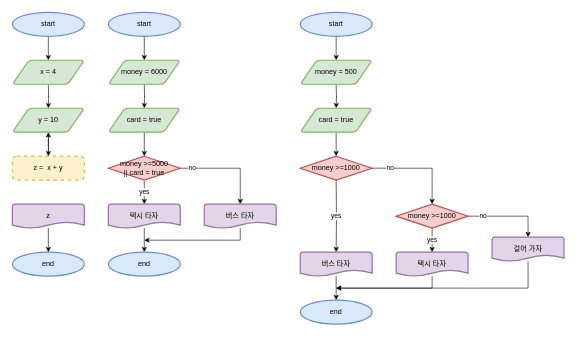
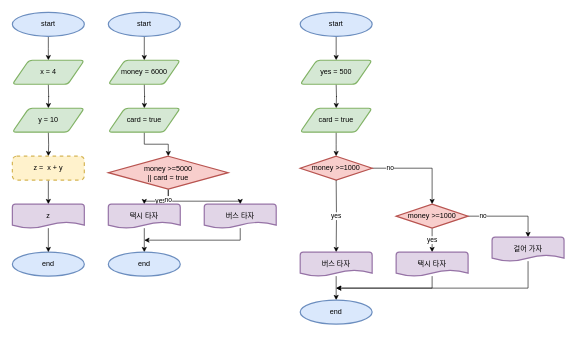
  <mxCell id="0" />
  <mxCell id="1" parent="0" />
  <mxCell id="2" value="" style="edgeStyle=orthogonalEdgeStyle;rounded=0;orthogonalLoop=1;jettySize=auto;html=1;" edge="1" parent="1" source="3"><mxGeometry relative="1" as="geometry"><mxPoint x="80" y="100" as="targetPoint" /></mxGeometry></mxCell>
  <mxCell id="3" value="start" style="strokeWidth=2;html=1;shape=mxgraph.flowchart.start_1;whiteSpace=wrap;fillColor=#dae8fc;strokeColor=#6c8ebf;" vertex="1" parent="1"><mxGeometry x="20" y="20" width="120" height="40" as="geometry" /></mxCell>
  <mxCell id="4" value="end" style="strokeWidth=2;html=1;shape=mxgraph.flowchart.start_1;whiteSpace=wrap;fillColor=#dae8fc;strokeColor=#6c8ebf;" vertex="1" parent="1"><mxGeometry x="20" y="420" width="120" height="40" as="geometry" /></mxCell>
  <mxCell id="5" value="" style="edgeStyle=orthogonalEdgeStyle;rounded=0;orthogonalLoop=1;jettySize=auto;html=1;" edge="1" parent="1"><mxGeometry relative="1" as="geometry"><mxPoint x="80" y="140" as="sourcePoint" /><mxPoint x="80" y="180" as="targetPoint" /></mxGeometry></mxCell>
  <mxCell id="6" value="" style="edgeStyle=orthogonalEdgeStyle;rounded=0;orthogonalLoop=1;jettySize=auto;html=1;" edge="1" parent="1" target="8"><mxGeometry relative="1" as="geometry"><mxPoint x="80" y="220" as="sourcePoint" /></mxGeometry></mxCell>
- <mxCell id="7" value="" style="edgeStyle=orthogonalEdgeStyle;rounded=0;orthogonalLoop=1;jettySize=auto;html=1;" edge="1" parent="1" source="8" target="12"><mxGeometry relative="1" as="geometry" /></mxCell>
+ <mxCell id="7" value="" style="edgeStyle=orthogonalEdgeStyle;rounded=0;orthogonalLoop=1;jettySize=auto;html=1;" edge="1" parent="1" source="8" target="10"><mxGeometry relative="1" as="geometry" /></mxCell>
  <mxCell id="8" value="z =&amp;nbsp; x + y" style="rounded=1;whiteSpace=wrap;html=1;absoluteArcSize=1;arcSize=14;strokeWidth=2;fillColor=#fff2cc;strokeColor=#d6b656;dashed=1;" vertex="1" parent="1"><mxGeometry x="20" y="260" width="120" height="40" as="geometry" /></mxCell>
  <mxCell id="9" value="" style="edgeStyle=orthogonalEdgeStyle;rounded=0;orthogonalLoop=1;jettySize=auto;html=1;" edge="1" parent="1" source="10" target="4"><mxGeometry relative="1" as="geometry" /></mxCell>
  <mxCell id="10" value="z" style="strokeWidth=2;html=1;shape=mxgraph.flowchart.document2;whiteSpace=wrap;size=0.25;fillColor=#e1d5e7;strokeColor=#9673a6;" vertex="1" parent="1"><mxGeometry x="20" y="340" width="120" height="40" as="geometry" /></mxCell>
  <mxCell id="11" value="x = 4" style="shape=parallelogram;html=1;strokeWidth=2;perimeter=parallelogramPerimeter;whiteSpace=wrap;rounded=1;arcSize=12;size=0.23;fillColor=#d5e8d4;strokeColor=#82b366;" vertex="1" parent="1"><mxGeometry x="20" y="100" width="120" height="40" as="geometry" /></mxCell>
  <mxCell id="12" value="y = 10" style="shape=parallelogram;html=1;strokeWidth=2;perimeter=parallelogramPerimeter;whiteSpace=wrap;rounded=1;arcSize=12;size=0.23;fillColor=#d5e8d4;strokeColor=#82b366;" vertex="1" parent="1"><mxGeometry x="20" y="180" width="120" height="40" as="geometry" /></mxCell>
  <mxCell id="13" value="" style="edgeStyle=orthogonalEdgeStyle;rounded=0;orthogonalLoop=1;jettySize=auto;html=1;" edge="1" parent="1" source="14" target="16"><mxGeometry relative="1" as="geometry" /></mxCell>
  <mxCell id="14" value="start" style="strokeWidth=2;html=1;shape=mxgraph.flowchart.start_1;whiteSpace=wrap;fillColor=#dae8fc;strokeColor=#6c8ebf;" vertex="1" parent="1"><mxGeometry x="180" y="20" width="120" height="40" as="geometry" /></mxCell>
  <mxCell id="15" value="" style="edgeStyle=orthogonalEdgeStyle;rounded=0;orthogonalLoop=1;jettySize=auto;html=1;" edge="1" parent="1"><mxGeometry relative="1" as="geometry"><mxPoint x="240" y="140" as="sourcePoint" /><mxPoint x="240" y="180" as="targetPoint" /></mxGeometry></mxCell>
  <mxCell id="16" value="money = 6000" style="shape=parallelogram;html=1;strokeWidth=2;perimeter=parallelogramPerimeter;whiteSpace=wrap;rounded=1;arcSize=12;size=0.23;fillColor=#d5e8d4;strokeColor=#82b366;" vertex="1" parent="1"><mxGeometry x="180" y="100" width="120" height="40" as="geometry" /></mxCell>
  <mxCell id="17" value="" style="edgeStyle=orthogonalEdgeStyle;rounded=0;orthogonalLoop=1;jettySize=auto;html=1;" edge="1" parent="1" source="18" target="21"><mxGeometry relative="1" as="geometry" /></mxCell>
  <mxCell id="18" value="card = true" style="shape=parallelogram;html=1;strokeWidth=2;perimeter=parallelogramPerimeter;whiteSpace=wrap;rounded=1;arcSize=12;size=0.23;fillColor=#d5e8d4;strokeColor=#82b366;" vertex="1" parent="1"><mxGeometry x="180" y="180" width="120" height="40" as="geometry" /></mxCell>
  <mxCell id="19" value="yes" style="edgeStyle=orthogonalEdgeStyle;rounded=0;orthogonalLoop=1;jettySize=auto;html=1;" edge="1" parent="1" source="21" target="23"><mxGeometry relative="1" as="geometry" /></mxCell>
  <mxCell id="20" value="no" style="edgeStyle=orthogonalEdgeStyle;rounded=0;orthogonalLoop=1;jettySize=auto;html=1;entryX=0.5;entryY=0;entryDx=0;entryDy=0;entryPerimeter=0;" edge="1" parent="1" source="21" target="26"><mxGeometry x="-0.75" relative="1" as="geometry"><mxPoint as="offset" /></mxGeometry></mxCell>
- <mxCell id="21" value="money &amp;gt;=5000 &lt;br&gt;|| card = true" style="strokeWidth=2;html=1;shape=mxgraph.flowchart.decision;whiteSpace=wrap;fillColor=#f8cecc;strokeColor=#b85450;" vertex="1" parent="1"><mxGeometry x="180" y="260" width="120" height="40" as="geometry" /></mxCell>
+ <mxCell id="21" value="money &amp;gt;=5000 &lt;br&gt;|| card = true" style="strokeWidth=2;html=1;shape=mxgraph.flowchart.decision;whiteSpace=wrap;fillColor=#f8cecc;strokeColor=#b85450;" vertex="1" parent="1"><mxGeometry x="180" y="260" width="200" height="55" as="geometry" /></mxCell>
  <mxCell id="22" value="" style="edgeStyle=orthogonalEdgeStyle;rounded=0;orthogonalLoop=1;jettySize=auto;html=1;" edge="1" parent="1" source="23" target="24"><mxGeometry relative="1" as="geometry" /></mxCell>
  <mxCell id="23" value="택시 타자" style="strokeWidth=2;html=1;shape=mxgraph.flowchart.document2;whiteSpace=wrap;size=0.25;fillColor=#e1d5e7;strokeColor=#9673a6;" vertex="1" parent="1"><mxGeometry x="180" y="340" width="120" height="40" as="geometry" /></mxCell>
  <mxCell id="24" value="end" style="strokeWidth=2;html=1;shape=mxgraph.flowchart.start_1;whiteSpace=wrap;fillColor=#dae8fc;strokeColor=#6c8ebf;" vertex="1" parent="1"><mxGeometry x="180" y="420" width="120" height="40" as="geometry" /></mxCell>
  <mxCell id="25" style="edgeStyle=orthogonalEdgeStyle;rounded=0;orthogonalLoop=1;jettySize=auto;html=1;" edge="1" parent="1" source="26"><mxGeometry relative="1" as="geometry"><mxPoint x="240" y="400" as="targetPoint" /><Array as="points"><mxPoint x="400" y="400" /></Array></mxGeometry></mxCell>
  <mxCell id="26" value="버스 타자" style="strokeWidth=2;html=1;shape=mxgraph.flowchart.document2;whiteSpace=wrap;size=0.25;fillColor=#e1d5e7;strokeColor=#9673a6;" vertex="1" parent="1"><mxGeometry x="340" y="340" width="120" height="40" as="geometry" /></mxCell>
  <mxCell id="27" value="" style="edgeStyle=orthogonalEdgeStyle;rounded=0;orthogonalLoop=1;jettySize=auto;html=1;" edge="1" parent="1" source="28" target="30"><mxGeometry relative="1" as="geometry" /></mxCell>
  <mxCell id="28" value="start" style="strokeWidth=2;html=1;shape=mxgraph.flowchart.start_1;whiteSpace=wrap;fillColor=#dae8fc;strokeColor=#6c8ebf;" vertex="1" parent="1"><mxGeometry x="500" y="20" width="120" height="40" as="geometry" /></mxCell>
  <mxCell id="29" value="" style="edgeStyle=orthogonalEdgeStyle;rounded=0;orthogonalLoop=1;jettySize=auto;html=1;" edge="1" parent="1"><mxGeometry relative="1" as="geometry"><mxPoint x="560" y="140" as="sourcePoint" /><mxPoint x="560" y="180" as="targetPoint" /></mxGeometry></mxCell>
- <mxCell id="30" value="money = 500" style="shape=parallelogram;html=1;strokeWidth=2;perimeter=parallelogramPerimeter;whiteSpace=wrap;rounded=1;arcSize=12;size=0.23;fillColor=#d5e8d4;strokeColor=#82b366;" vertex="1" parent="1"><mxGeometry x="500" y="100" width="120" height="40" as="geometry" /></mxCell>
+ <mxCell id="30" value="yes = 500" style="shape=parallelogram;html=1;strokeWidth=2;perimeter=parallelogramPerimeter;whiteSpace=wrap;rounded=1;arcSize=12;size=0.23;fillColor=#d5e8d4;strokeColor=#82b366;" vertex="1" parent="1"><mxGeometry x="500" y="100" width="120" height="40" as="geometry" /></mxCell>
  <mxCell id="31" value="" style="edgeStyle=orthogonalEdgeStyle;rounded=0;orthogonalLoop=1;jettySize=auto;html=1;" edge="1" parent="1" source="32"><mxGeometry relative="1" as="geometry"><mxPoint x="560" y="260" as="targetPoint" /></mxGeometry></mxCell>
  <mxCell id="32" value="card = true" style="shape=parallelogram;html=1;strokeWidth=2;perimeter=parallelogramPerimeter;whiteSpace=wrap;rounded=1;arcSize=12;size=0.23;fillColor=#d5e8d4;strokeColor=#82b366;" vertex="1" parent="1"><mxGeometry x="500" y="180" width="120" height="40" as="geometry" /></mxCell>
  <mxCell id="33" value="no" style="edgeStyle=orthogonalEdgeStyle;rounded=0;orthogonalLoop=1;jettySize=auto;html=1;entryX=0.5;entryY=0;entryDx=0;entryDy=0;entryPerimeter=0;" edge="1" parent="1" source="34" target="41"><mxGeometry x="-0.625" relative="1" as="geometry"><mxPoint as="offset" /></mxGeometry></mxCell>
  <mxCell id="34" value="money &amp;gt;=1000" style="strokeWidth=2;html=1;shape=mxgraph.flowchart.decision;whiteSpace=wrap;fillColor=#f8cecc;strokeColor=#b85450;" vertex="1" parent="1"><mxGeometry x="500" y="260" width="120" height="40" as="geometry" /></mxCell>
  <mxCell id="35" value="yes" style="edgeStyle=orthogonalEdgeStyle;rounded=0;orthogonalLoop=1;jettySize=auto;html=1;" edge="1" parent="1" target="37"><mxGeometry relative="1" as="geometry"><mxPoint x="560" y="300" as="sourcePoint" /></mxGeometry></mxCell>
  <mxCell id="36" value="" style="edgeStyle=orthogonalEdgeStyle;rounded=0;orthogonalLoop=1;jettySize=auto;html=1;" edge="1" parent="1" source="37" target="38"><mxGeometry relative="1" as="geometry" /></mxCell>
  <mxCell id="37" value="버스 타자" style="strokeWidth=2;html=1;shape=mxgraph.flowchart.document2;whiteSpace=wrap;size=0.25;fillColor=#e1d5e7;strokeColor=#9673a6;" vertex="1" parent="1"><mxGeometry x="500" y="420" width="120" height="40" as="geometry" /></mxCell>
  <mxCell id="38" value="end" style="strokeWidth=2;html=1;shape=mxgraph.flowchart.start_1;whiteSpace=wrap;fillColor=#dae8fc;strokeColor=#6c8ebf;" vertex="1" parent="1"><mxGeometry x="500" y="500" width="120" height="40" as="geometry" /></mxCell>
  <mxCell id="39" value="yes" style="edgeStyle=orthogonalEdgeStyle;rounded=0;orthogonalLoop=1;jettySize=auto;html=1;" edge="1" parent="1" source="41" target="43"><mxGeometry relative="1" as="geometry" /></mxCell>
  <mxCell id="40" value="no" style="edgeStyle=orthogonalEdgeStyle;rounded=0;orthogonalLoop=1;jettySize=auto;html=1;entryX=0.5;entryY=0;entryDx=0;entryDy=0;entryPerimeter=0;" edge="1" parent="1" source="41" target="45"><mxGeometry x="-0.625" relative="1" as="geometry"><mxPoint as="offset" /></mxGeometry></mxCell>
  <mxCell id="41" value="money &amp;gt;=1000" style="strokeWidth=2;html=1;shape=mxgraph.flowchart.decision;whiteSpace=wrap;fillColor=#f8cecc;strokeColor=#b85450;" vertex="1" parent="1"><mxGeometry x="660" y="340" width="120" height="40" as="geometry" /></mxCell>
  <mxCell id="42" style="edgeStyle=orthogonalEdgeStyle;rounded=0;orthogonalLoop=1;jettySize=auto;html=1;" edge="1" parent="1" source="43"><mxGeometry relative="1" as="geometry"><mxPoint x="560" y="480" as="targetPoint" /><Array as="points"><mxPoint x="720" y="480" /></Array></mxGeometry></mxCell>
  <mxCell id="43" value="택시 타자" style="strokeWidth=2;html=1;shape=mxgraph.flowchart.document2;whiteSpace=wrap;size=0.25;fillColor=#e1d5e7;strokeColor=#9673a6;" vertex="1" parent="1"><mxGeometry x="660" y="420" width="120" height="40" as="geometry" /></mxCell>
  <mxCell id="44" style="edgeStyle=orthogonalEdgeStyle;rounded=0;orthogonalLoop=1;jettySize=auto;html=1;" edge="1" parent="1" source="45"><mxGeometry relative="1" as="geometry"><mxPoint x="560" y="480" as="targetPoint" /><Array as="points"><mxPoint x="880" y="480" /></Array></mxGeometry></mxCell>
  <mxCell id="45" value="걸어 가자" style="strokeWidth=2;html=1;shape=mxgraph.flowchart.document2;whiteSpace=wrap;size=0.25;fillColor=#e1d5e7;strokeColor=#9673a6;" vertex="1" parent="1"><mxGeometry x="820" y="395" width="120" height="40" as="geometry" /></mxCell>
